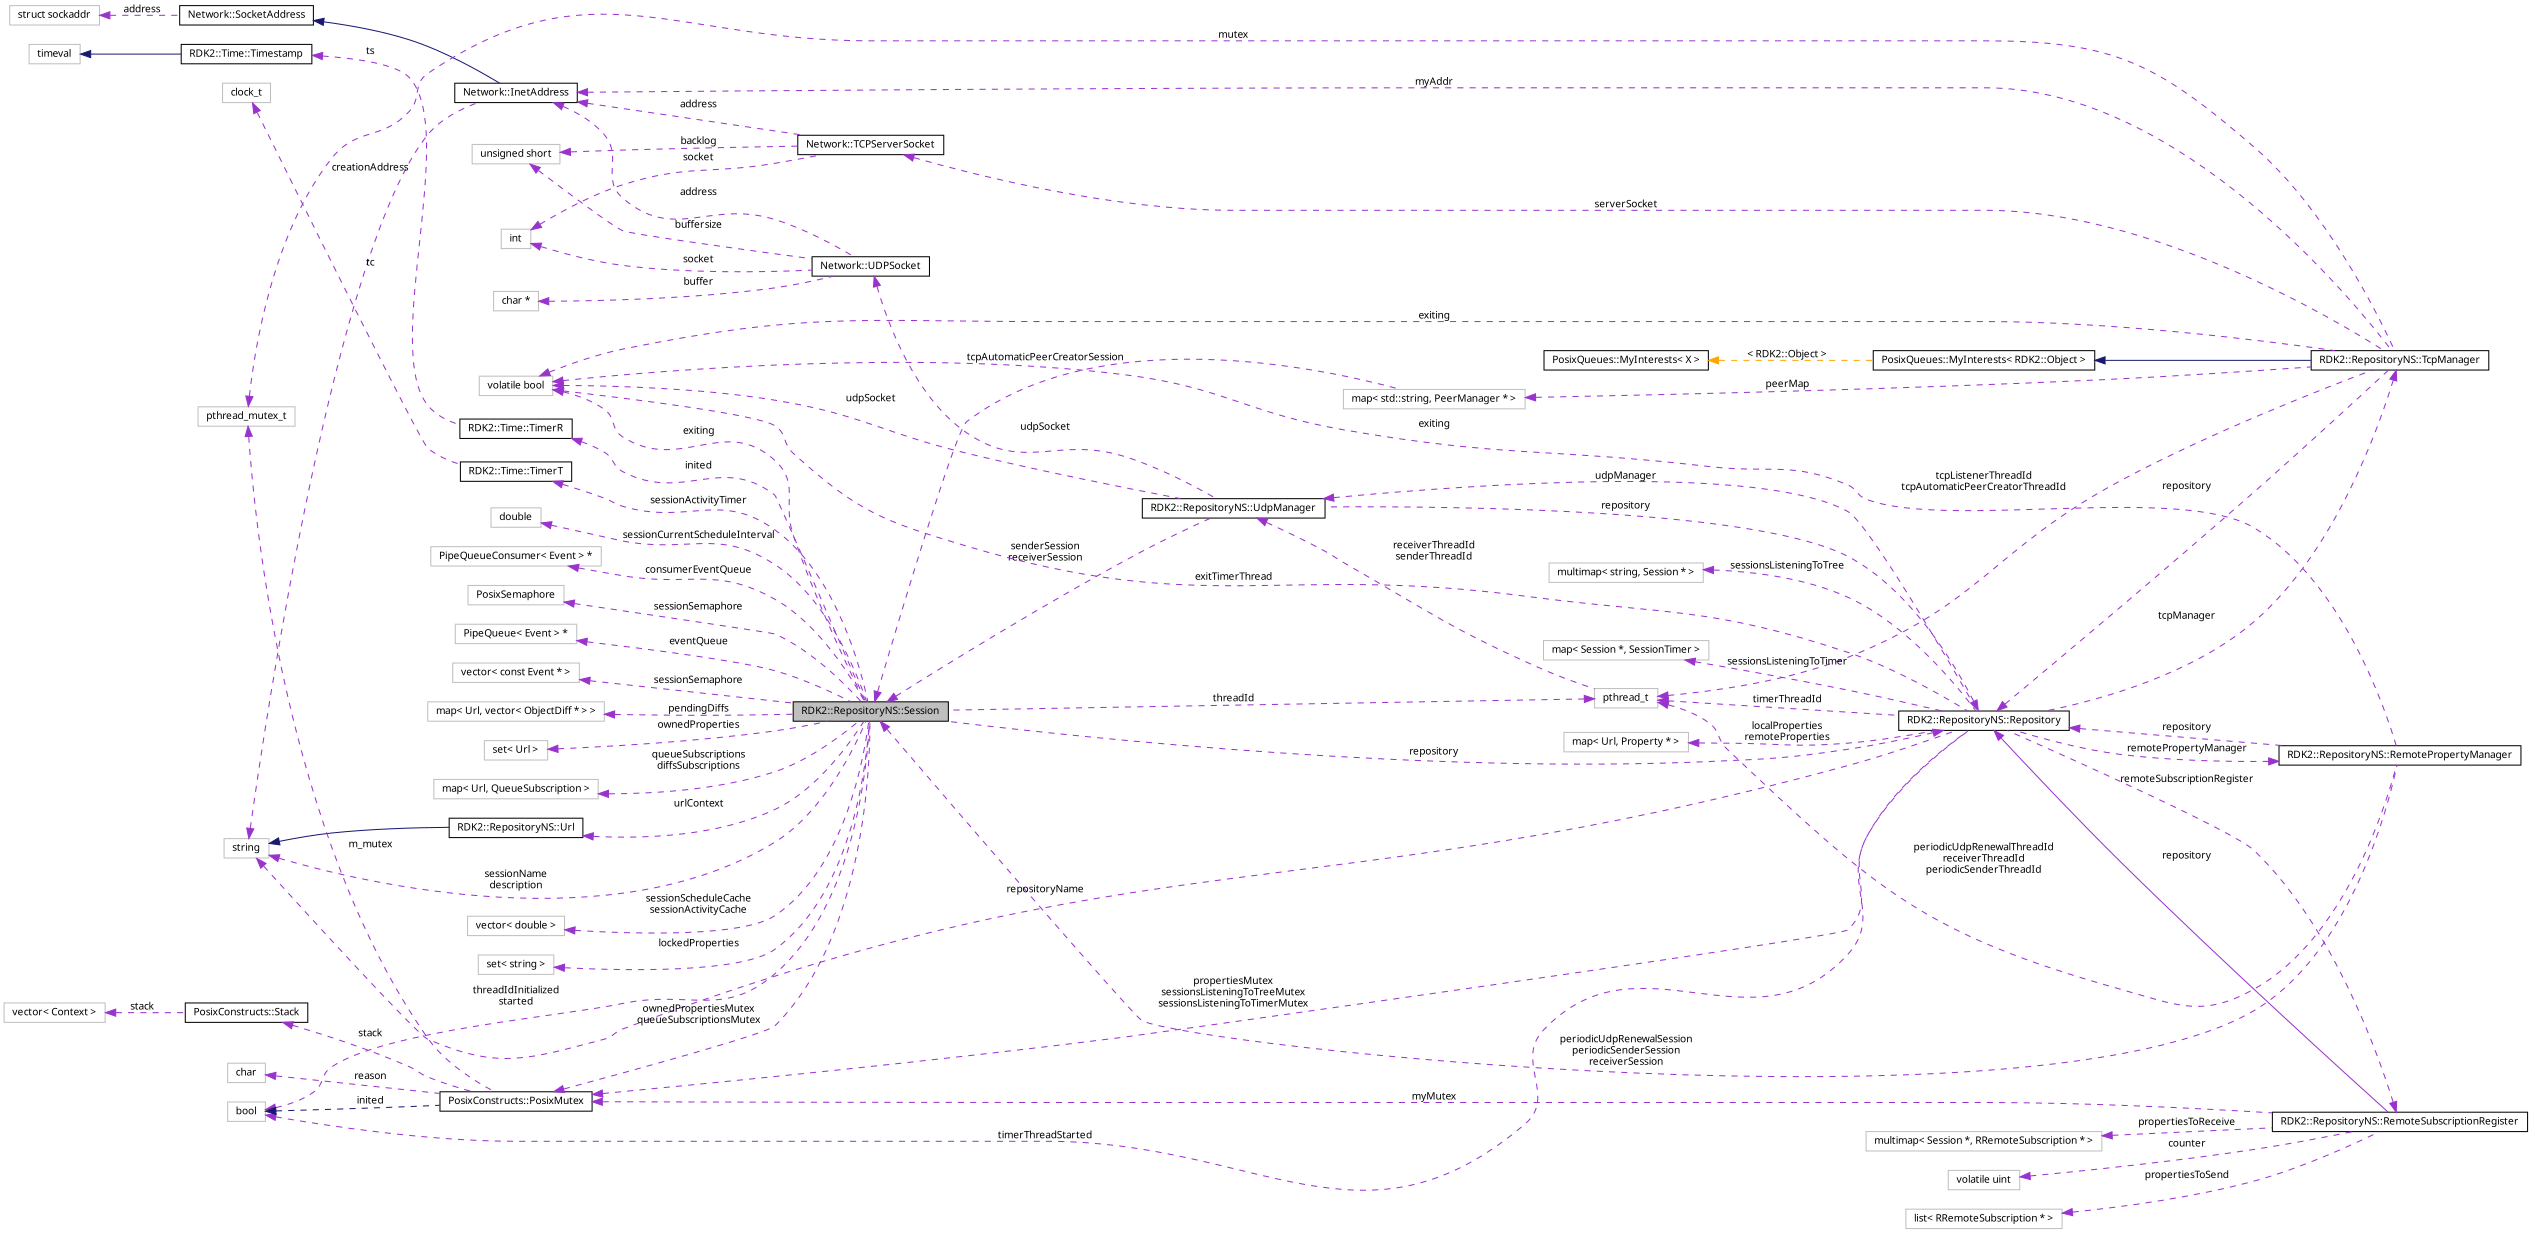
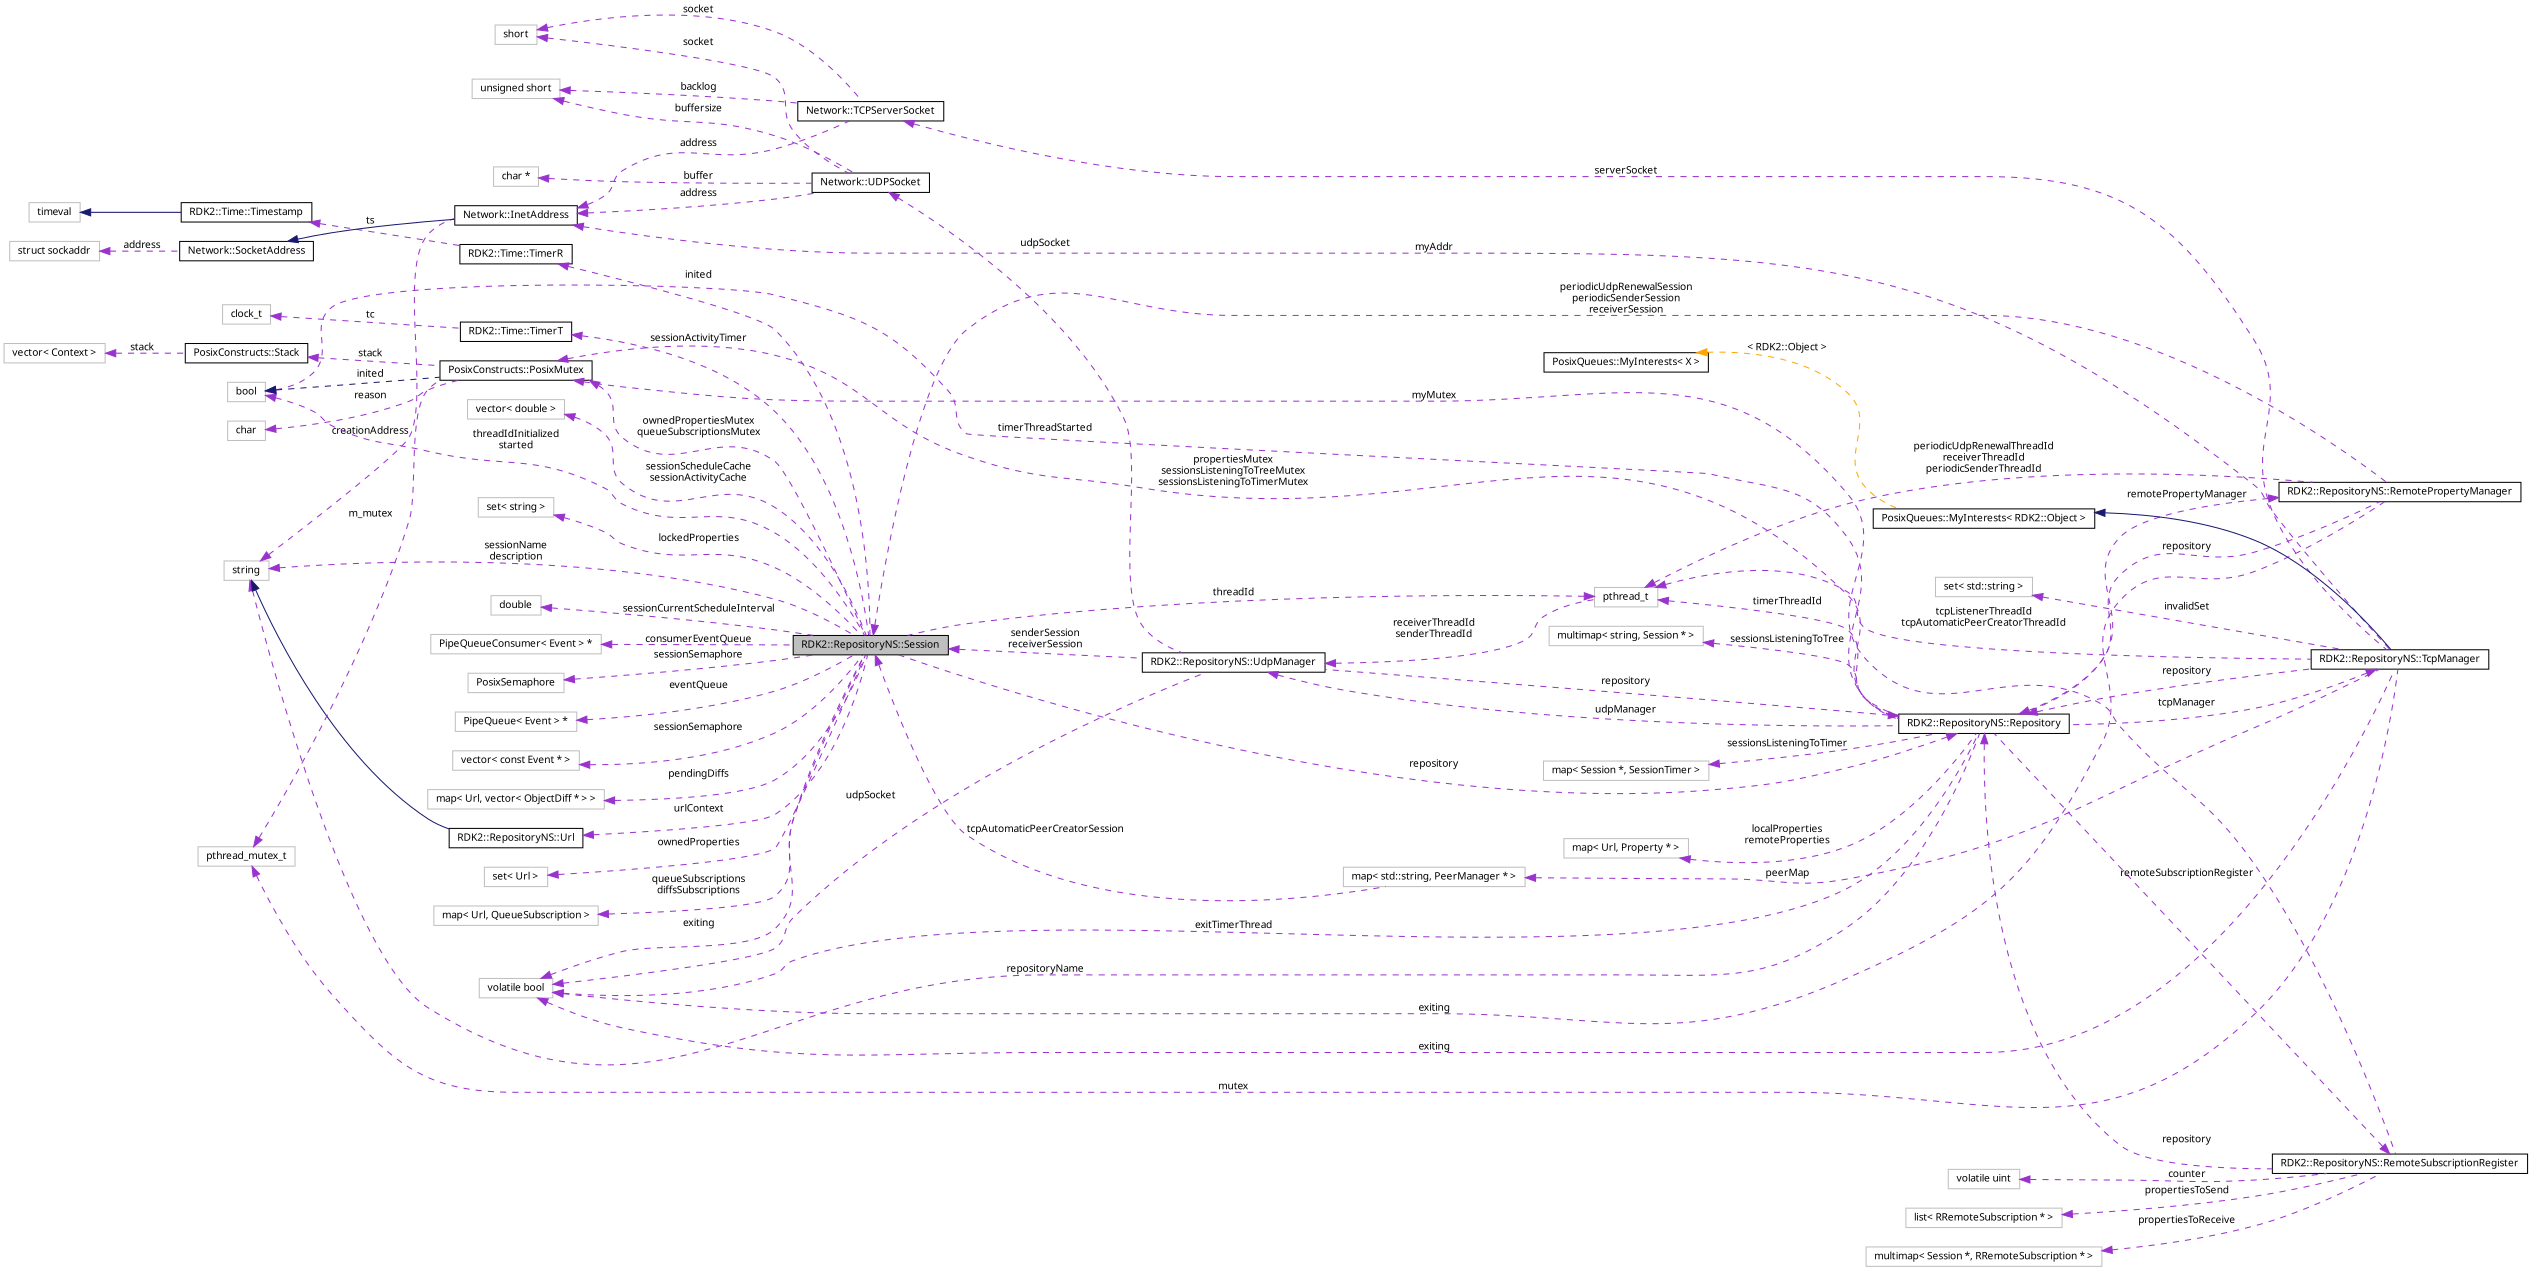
  digraph {
    rankdir=LR
    node [color=grey75 fillcolor=white fontname="FreeSans.ttf" fontsize=10 shape=record style=filled]
    edge [color=darkorchid3 dir=back fontname="FreeSans.ttf" fontsize=10 labelfontname="FreeSans.ttf" labelfontsize=10 style=dashed]
    n1 [color=black fillcolor=grey75 fontcolor=black height=0.2 label="RDK2::RepositoryNS::Session" width=0.4]
    n2 [color=black height=0.2 label="RDK2::RepositoryNS::UdpManager" width=0.4]
    n3 [color=black height=0.2 label="RDK2::RepositoryNS::RemotePropertyManager" width=0.4]
    n4 [height=0.2 label="map\< std::string, PeerManager * \>" width=0.4]
    n5 [color=black height=0.2 label="RDK2::RepositoryNS::Repository" width=0.4]
    n6 [height=0.2 label=pthread_t width=0.4]
    n7 [color=black height=0.2 label="RDK2::RepositoryNS::TcpManager" width=0.4]
    n8 [height=0.2 label=string width=0.4]
    n9 [color=black height=0.2 label="RDK2::RepositoryNS::Url" width=0.4]
    n10 [color=black height=0.2 label="Network::InetAddress" width=0.4]
    n11 [color=black height=0.2 label="RDK2::RepositoryNS::RemoteSubscriptionRegister" width=0.4]
    n12 [color=black height=0.2 label="Network::UDPSocket" width=0.4]
    n13 [color=black height=0.2 label="Network::TCPServerSocket" width=0.4]
    n14 [height=0.2 label=double width=0.4]
    n15 [height=0.2 label="PipeQueueConsumer\< Event \> *" width=0.4]
    n16 [height=0.2 label=PosixSemaphore width=0.4]
    n17 [height=0.2 label="PipeQueue\< Event \> *" width=0.4]
    n18 [height=0.2 label="vector\< const Event * \>" width=0.4]
    n19 [height=0.2 label="map\< Url, vector\< ObjectDiff * \> \>" width=0.4]
    n20 [color=black height=0.2 label="RDK2::Time::TimerR" width=0.4]
    n21 [color=black height=0.2 label="RDK2::Time::Timestamp" width=0.4]
    n22 [height=0.2 label=timeval width=0.4]
    n23 [height=0.2 label="unsigned short" width=0.4]
-   n24 [height=0.2 label=int width=0.4]
+   n24 [height=0.2 label=short width=0.4]
    n25 [height=0.2 label="char *" width=0.4]
    n26 [color=black height=0.2 label="Network::SocketAddress" width=0.4]
    n27 [height=0.2 label="struct sockaddr" width=0.4]
    n28 [height=0.2 label="volatile bool" width=0.4]
    n29 [height=0.2 label="map\< Url, Property * \>" width=0.4]
    n30 [height=0.2 label="list\< RRemoteSubscription * \>" width=0.4]
    n31 [height=0.2 label="multimap\< Session *, RRemoteSubscription * \>" width=0.4]
    n32 [color=black height=0.2 label="PosixConstructs::PosixMutex" width=0.4]
    n33 [height=0.2 label=char width=0.4]
    n34 [height=0.2 label=pthread_mutex_t width=0.4]
    n35 [height=0.2 label=bool width=0.4]
    n36 [color=black height=0.2 label="PosixConstructs::Stack" width=0.4]
    n37 [height=0.2 label="vector\< Context \>" width=0.4]
    n38 [height=0.2 label="volatile uint" width=0.4]
    n39 [height=0.2 label="multimap\< string, Session * \>" width=0.4]
    n40 [color=black height=0.2 label="PosixQueues::MyInterests\< RDK2::Object \>" width=0.4]
    n41 [color=black height=0.2 label="PosixQueues::MyInterests\< X \>" width=0.4]
+   n42 [height=0.2 label="set\< std::string \>" width=0.4]
    n43 [height=0.2 label="map\< Session *, SessionTimer \>" width=0.4]
    n44 [color=black height=0.2 label="RDK2::Time::TimerT" width=0.4]
    n45 [height=0.2 label=clock_t width=0.4]
    n46 [height=0.2 label="set\< string \>" width=0.4]
    n47 [height=0.2 label="set\< Url \>" width=0.4]
    n48 [height=0.2 label="map\< Url, QueueSubscription \>" width=0.4]
    n49 [height=0.2 label="vector\< double \>" width=0.4]
    n1 -> n2 [label="senderSession\nreceiverSession"]
    n1 -> n3 [label="periodicUdpRenewalSession\nperiodicSenderSession\nreceiverSession"]
    n1 -> n4 [label=tcpAutomaticPeerCreatorSession]
    n2 -> n5 [label=udpManager]
    n2 -> n6 [label="receiverThreadId\nsenderThreadId"]
    n3 -> n5 [label=remotePropertyManager]
    n4 -> n7 [label=peerMap]
    n5 -> n1 [label=repository]
    n5 -> n2 [label=repository]
    n5 -> n3 [label=repository]
    n5 -> n7 [label=repository]
-   n5 -> n11 [label=repository style=solid]
+   n5 -> n11 [label=repository]
    n6 -> n1 [label=threadId]
    n6 -> n3 [label="periodicUdpRenewalThreadId\nreceiverThreadId\nperiodicSenderThreadId"]
    n6 -> n5 [label=timerThreadId]
    n6 -> n7 [label="tcpListenerThreadId\ntcpAutomaticPeerCreatorThreadId"]
    n7 -> n5 [label=tcpManager]
    n8 -> n1 [label="sessionName\ndescription"]
    n8 -> n5 [label=repositoryName]
    n8 -> n9 [color=midnightblue style=solid]
    n8 -> n10 [label=creationAddress]
    n9 -> n1 [label=urlContext]
    n10 -> n7 [label=myAddr]
    n10 -> n12 [label=address]
    n10 -> n13 [label=address]
    n11 -> n5 [label=remoteSubscriptionRegister]
    n12 -> n2 [label=udpSocket]
    n13 -> n7 [label=serverSocket]
    n14 -> n1 [label=sessionCurrentScheduleInterval]
    n15 -> n1 [label=consumerEventQueue]
    n16 -> n1 [label=sessionSemaphore]
    n17 -> n1 [label=eventQueue]
    n18 -> n1 [label=sessionSemaphore]
    n19 -> n1 [label=pendingDiffs]
    n20 -> n1 [label=inited]
    n21 -> n20 [label=ts]
    n22 -> n21 [color=midnightblue style=solid]
    n23 -> n12 [label=buffersize]
    n23 -> n13 [label=backlog]
    n24 -> n12 [label=socket]
    n24 -> n13 [label=socket]
    n25 -> n12 [label=buffer]
    n26 -> n10 [color=midnightblue style=solid]
    n27 -> n26 [label=address]
    n28 -> n1 [label=exiting]
    n28 -> n2 [label=udpSocket]
    n28 -> n3 [label=exiting]
    n28 -> n5 [label=exitTimerThread]
    n28 -> n7 [label=exiting]
    n29 -> n5 [label="localProperties\nremoteProperties"]
    n30 -> n11 [label=propertiesToSend]
    n31 -> n11 [label=propertiesToReceive]
    n32 -> n1 [label="ownedPropertiesMutex\nqueueSubscriptionsMutex"]
    n32 -> n5 [label="propertiesMutex\nsessionsListeningToTreeMutex\nsessionsListeningToTimerMutex"]
    n32 -> n11 [label=myMutex]
    n33 -> n32 [label=reason]
    n34 -> n7 [label=mutex]
    n34 -> n32 [label=m_mutex]
    n35 -> n1 [label="threadIdInitialized\nstarted"]
    n35 -> n5 [label=timerThreadStarted]
    n35 -> n32 [color=midnightblue label=inited]
    n36 -> n32 [label=stack]
    n37 -> n36 [label=stack]
    n38 -> n11 [label=counter]
    n39 -> n5 [label=sessionsListeningToTree]
    n40 -> n7 [color=midnightblue style=solid]
    n41 -> n40 [color=orange label="\< RDK2::Object \>"]
+   n42 -> n7 [label=invalidSet]
    n43 -> n5 [label=sessionsListeningToTimer]
    n44 -> n1 [label=sessionActivityTimer]
    n45 -> n44 [label=tc]
    n46 -> n1 [label=lockedProperties]
    n47 -> n1 [label=ownedProperties]
    n48 -> n1 [label="queueSubscriptions\ndiffsSubscriptions"]
    n49 -> n1 [label="sessionScheduleCache\nsessionActivityCache"]
  }
